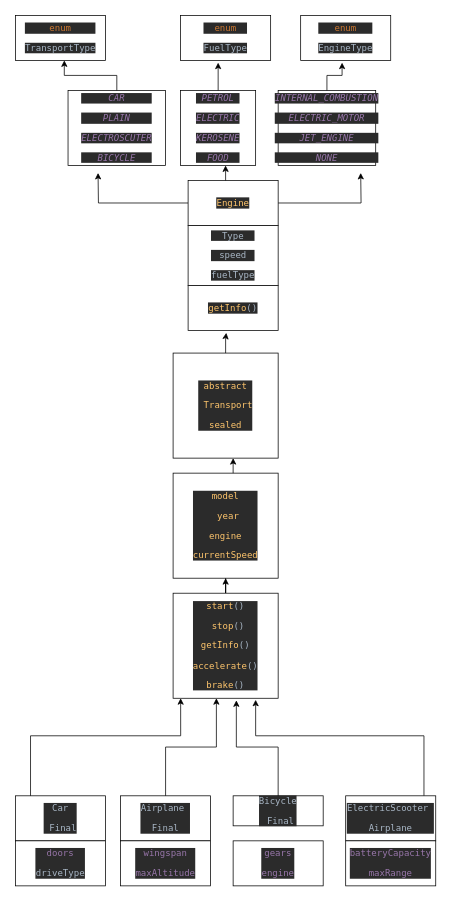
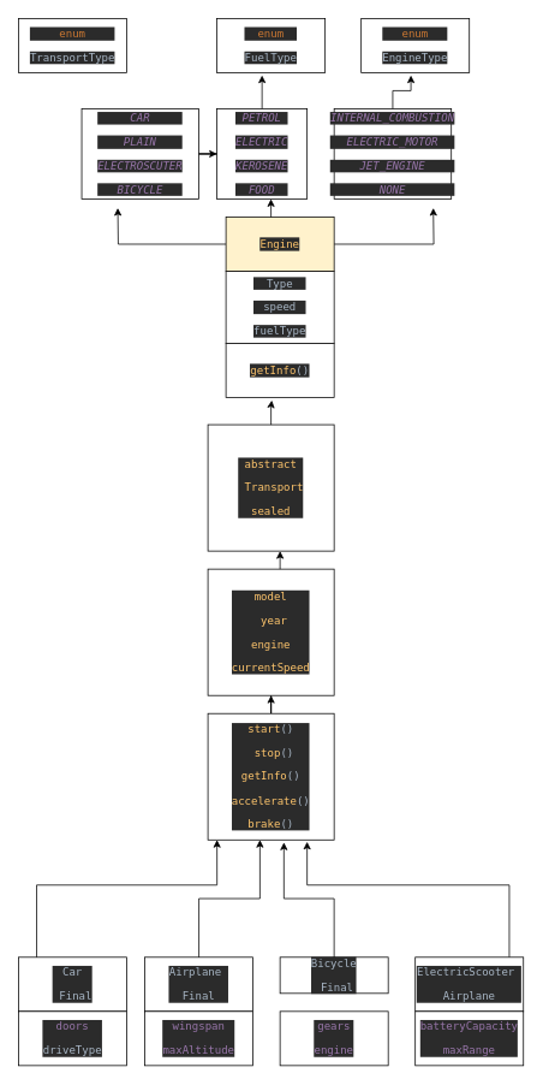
  <mxCell id="0" />
  <mxCell id="1" parent="0" />
  <mxCell id="2" value="&lt;div style=&quot;background-color:#2b2b2b;color:#a9b7c6;font-family:'JetBrains Mono',monospace;font-size:9,8pt;&quot;&gt;&lt;pre&gt;Car&lt;/pre&gt;&lt;pre&gt; Final&lt;/pre&gt;&lt;/div&gt;" style="rounded=0;whiteSpace=wrap;html=1;" vertex="1" parent="1"><mxGeometry x="20" y="1060" width="120" height="60" as="geometry" /></mxCell>
  <mxCell id="3" value="&lt;div style=&quot;background-color:#2b2b2b;color:#a9b7c6;font-family:'JetBrains Mono',monospace;font-size:9,8pt;&quot;&gt;&lt;pre&gt;Airplane &lt;/pre&gt;&lt;pre&gt;Final&lt;/pre&gt;&lt;/div&gt;" style="rounded=0;whiteSpace=wrap;html=1;" vertex="1" parent="1"><mxGeometry x="160" y="1060" width="120" height="60" as="geometry" /></mxCell>
  <mxCell id="4" value="&lt;div style=&quot;background-color:#2b2b2b;color:#a9b7c6;font-family:'JetBrains Mono',monospace;font-size:9,8pt;&quot;&gt;&lt;pre&gt;Bicycle&lt;/pre&gt;&lt;pre&gt; Final&lt;/pre&gt;&lt;/div&gt;" style="rounded=0;whiteSpace=wrap;html=1;" vertex="1" parent="1"><mxGeometry x="310" y="1060" width="120" height="40" as="geometry" /></mxCell>
  <mxCell id="5" style="edgeStyle=orthogonalEdgeStyle;rounded=0;orthogonalLoop=1;jettySize=auto;html=1;entryX=0.563;entryY=1.012;entryDx=0;entryDy=0;entryPerimeter=0;" edge="1" parent="1"><mxGeometry relative="1" as="geometry"><mxPoint x="564.3" y="1060" as="sourcePoint" /><mxPoint x="340.01" y="932.04" as="targetPoint" /><Array as="points"><mxPoint x="564.3" y="980" /><mxPoint x="340.3" y="980" /></Array></mxGeometry></mxCell>
  <mxCell id="6" value="&lt;div style=&quot;background-color:#2b2b2b;color:#a9b7c6;font-family:'JetBrains Mono',monospace;font-size:9,8pt;&quot;&gt;&lt;pre&gt;ElectricScooter &lt;/pre&gt;&lt;pre&gt;Airplane&lt;/pre&gt;&lt;/div&gt;" style="rounded=0;whiteSpace=wrap;html=1;" vertex="1" parent="1"><mxGeometry x="460" y="1060" width="120" height="60" as="geometry" /></mxCell>
  <mxCell id="7" value="&lt;div style=&quot;background-color:#2b2b2b;color:#a9b7c6;font-family:'JetBrains Mono',monospace;font-size:9,8pt;&quot;&gt;&lt;pre&gt;&lt;span style=&quot;color:#9876aa;&quot;&gt;doors&lt;/span&gt;&lt;/pre&gt;&lt;pre&gt;driveType&lt;/pre&gt;&lt;/div&gt;" style="rounded=0;whiteSpace=wrap;html=1;" vertex="1" parent="1"><mxGeometry x="20" y="1120" width="120" height="60" as="geometry" /></mxCell>
  <mxCell id="8" value="&lt;div style=&quot;background-color:#2b2b2b;color:#a9b7c6;font-family:'JetBrains Mono',monospace;font-size:9,8pt;&quot;&gt;&lt;pre&gt;&lt;span style=&quot;color:#9876aa;&quot;&gt;wingspan&lt;/span&gt;&lt;/pre&gt;&lt;pre&gt;&lt;span style=&quot;color:#9876aa;&quot;&gt;maxAltitude&lt;/span&gt;&lt;/pre&gt;&lt;/div&gt;" style="rounded=0;whiteSpace=wrap;html=1;" vertex="1" parent="1"><mxGeometry x="160" y="1120" width="120" height="60" as="geometry" /></mxCell>
  <mxCell id="9" value="&lt;div style=&quot;background-color:#2b2b2b;color:#a9b7c6;font-family:'JetBrains Mono',monospace;font-size:9,8pt;&quot;&gt;&lt;pre&gt;&lt;span style=&quot;color:#9876aa;&quot;&gt;gears&lt;/span&gt;&lt;/pre&gt;&lt;pre&gt;&lt;div style=&quot;font-family: &amp;quot;JetBrains Mono&amp;quot;, monospace;&quot;&gt;&lt;pre&gt;&lt;span style=&quot;color:#9876aa;&quot;&gt;engine&lt;/span&gt;&lt;/pre&gt;&lt;/div&gt;&lt;/pre&gt;&lt;/div&gt;" style="rounded=0;whiteSpace=wrap;html=1;" vertex="1" parent="1"><mxGeometry x="310" y="1120" width="120" height="60" as="geometry" /></mxCell>
  <mxCell id="10" value="&lt;div style=&quot;background-color:#2b2b2b;color:#a9b7c6;font-family:'JetBrains Mono',monospace;font-size:9,8pt;&quot;&gt;&lt;pre&gt;&lt;span style=&quot;color:#9876aa;&quot;&gt;batteryCapacity&lt;/span&gt;&lt;/pre&gt;&lt;pre&gt;&lt;div style=&quot;font-family: &amp;quot;JetBrains Mono&amp;quot;, monospace;&quot;&gt;&lt;pre&gt;&lt;span style=&quot;color:#9876aa;&quot;&gt;maxRange&lt;/span&gt;&lt;/pre&gt;&lt;/div&gt;&lt;/pre&gt;&lt;/div&gt;" style="rounded=0;whiteSpace=wrap;html=1;" vertex="1" parent="1"><mxGeometry x="460" y="1120" width="120" height="60" as="geometry" /></mxCell>
  <mxCell id="11" style="edgeStyle=orthogonalEdgeStyle;rounded=0;orthogonalLoop=1;jettySize=auto;html=1;exitX=0.5;exitY=0;exitDx=0;exitDy=0;" edge="1" parent="1" source="12" target="16"><mxGeometry relative="1" as="geometry" /></mxCell>
  <mxCell id="12" value="&lt;div style=&quot;background-color:#2b2b2b;color:#a9b7c6;font-family:'JetBrains Mono',monospace;font-size:9,8pt;&quot;&gt;&lt;pre&gt;&lt;span style=&quot;color:#ffc66d;&quot;&gt;start&lt;/span&gt;()&lt;/pre&gt;&lt;pre&gt;&lt;div style=&quot;font-family: &amp;quot;JetBrains Mono&amp;quot;, monospace;&quot;&gt;&lt;pre&gt; &lt;span style=&quot;color:#ffc66d;&quot;&gt;stop&lt;/span&gt;()&lt;/pre&gt;&lt;pre&gt;&lt;div style=&quot;font-family: &amp;quot;JetBrains Mono&amp;quot;, monospace;&quot;&gt;&lt;pre&gt;&lt;span style=&quot;color:#ffc66d;&quot;&gt;getInfo&lt;/span&gt;()&lt;/pre&gt;&lt;pre&gt;&lt;div style=&quot;font-family: &amp;quot;JetBrains Mono&amp;quot;, monospace;&quot;&gt;&lt;pre&gt;&lt;span style=&quot;color:#ffc66d;&quot;&gt;accelerate&lt;/span&gt;()&lt;/pre&gt;&lt;pre&gt;&lt;div style=&quot;font-family: &amp;quot;JetBrains Mono&amp;quot;, monospace;&quot;&gt;&lt;pre&gt;&lt;span style=&quot;color:#ffc66d;&quot;&gt;brake&lt;/span&gt;()&lt;/pre&gt;&lt;/div&gt;&lt;/pre&gt;&lt;/div&gt;&lt;/pre&gt;&lt;/div&gt;&lt;/pre&gt;&lt;/div&gt;&lt;/pre&gt;&lt;/div&gt;" style="whiteSpace=wrap;html=1;aspect=fixed;" vertex="1" parent="1"><mxGeometry x="230" y="790" width="140" height="140" as="geometry" /></mxCell>
  <mxCell id="13" style="edgeStyle=orthogonalEdgeStyle;rounded=0;orthogonalLoop=1;jettySize=auto;html=1;entryX=0.602;entryY=1.02;entryDx=0;entryDy=0;entryPerimeter=0;" edge="1" parent="1" source="4" target="12"><mxGeometry relative="1" as="geometry" /></mxCell>
  <mxCell id="14" style="edgeStyle=orthogonalEdgeStyle;rounded=0;orthogonalLoop=1;jettySize=auto;html=1;entryX=0.412;entryY=1;entryDx=0;entryDy=0;entryPerimeter=0;" edge="1" parent="1" source="3" target="12"><mxGeometry relative="1" as="geometry" /></mxCell>
  <mxCell id="15" style="edgeStyle=orthogonalEdgeStyle;rounded=0;orthogonalLoop=1;jettySize=auto;html=1;entryX=0.471;entryY=1;entryDx=0;entryDy=0;entryPerimeter=0;" edge="1" parent="1"><mxGeometry relative="1" as="geometry"><mxPoint x="40" y="1060" as="sourcePoint" /><mxPoint x="240.07" y="930" as="targetPoint" /><Array as="points"><mxPoint x="40" y="980" /><mxPoint x="240" y="980" /></Array></mxGeometry></mxCell>
  <mxCell id="16" value="&lt;div style=&quot;background-color: rgb(43, 43, 43); font-family: &amp;quot;JetBrains Mono&amp;quot;, monospace; color: rgb(169, 183, 198);&quot;&gt;&lt;pre style=&quot;&quot;&gt;&lt;font color=&quot;#ffc66d&quot;&gt;model&lt;/font&gt;&lt;/pre&gt;&lt;pre style=&quot;&quot;&gt;&lt;div style=&quot;font-family: &amp;quot;JetBrains Mono&amp;quot;, monospace;&quot;&gt;&lt;pre style=&quot;&quot;&gt;&lt;font color=&quot;#a9b7c6&quot;&gt; &lt;/font&gt;&lt;font color=&quot;#ffc66d&quot;&gt;year&lt;/font&gt;&lt;/pre&gt;&lt;pre style=&quot;&quot;&gt;&lt;div style=&quot;font-family: &amp;quot;JetBrains Mono&amp;quot;, monospace;&quot;&gt;&lt;pre style=&quot;&quot;&gt;&lt;font color=&quot;#ffc66d&quot;&gt;engine&lt;/font&gt;&lt;/pre&gt;&lt;pre style=&quot;&quot;&gt;&lt;div style=&quot;font-family: &amp;quot;JetBrains Mono&amp;quot;, monospace;&quot;&gt;&lt;pre style=&quot;&quot;&gt;&lt;font color=&quot;#ffc66d&quot;&gt;currentSpeed&lt;/font&gt;&lt;/pre&gt;&lt;/div&gt;&lt;/pre&gt;&lt;/div&gt;&lt;/pre&gt;&lt;/div&gt;&lt;/pre&gt;&lt;/div&gt;" style="whiteSpace=wrap;html=1;aspect=fixed;" vertex="1" parent="1"><mxGeometry x="230" y="630" width="140" height="140" as="geometry" /></mxCell>
  <mxCell id="17" value="&lt;div style=&quot;background-color: rgb(43, 43, 43); font-family: &amp;quot;JetBrains Mono&amp;quot;, monospace; color: rgb(169, 183, 198);&quot;&gt;&lt;pre style=&quot;color: rgb(169, 183, 198);&quot;&gt;&lt;font color=&quot;#ffc66d&quot;&gt;abstract&lt;/font&gt;&lt;/pre&gt;&lt;pre style=&quot;&quot;&gt;&lt;div style=&quot;font-family: &amp;quot;JetBrains Mono&amp;quot;, monospace;&quot;&gt;&lt;pre style=&quot;&quot;&gt;&lt;font color=&quot;#a9b7c6&quot;&gt; &lt;/font&gt;&lt;font color=&quot;#ffc66d&quot;&gt;Transport&lt;/font&gt;&lt;/pre&gt;&lt;pre style=&quot;color: rgb(169, 183, 198);&quot;&gt;&lt;div style=&quot;font-family: &amp;quot;JetBrains Mono&amp;quot;, monospace;&quot;&gt;&lt;pre style=&quot;&quot;&gt;&lt;font color=&quot;#ffc66d&quot;&gt;sealed&lt;/font&gt;&lt;/pre&gt;&lt;/div&gt;&lt;/pre&gt;&lt;/div&gt;&lt;/pre&gt;&lt;/div&gt;" style="whiteSpace=wrap;html=1;aspect=fixed;" vertex="1" parent="1"><mxGeometry x="230" y="470" width="140" height="140" as="geometry" /></mxCell>
  <mxCell id="18" value="" style="endArrow=classic;html=1;rounded=0;" edge="1" parent="1"><mxGeometry width="50" height="50" relative="1" as="geometry"><mxPoint x="310" y="630" as="sourcePoint" /><mxPoint x="310" y="610" as="targetPoint" /></mxGeometry></mxCell>
  <mxCell id="19" value="" style="endArrow=none;html=1;rounded=0;" edge="1" parent="1"><mxGeometry width="50" height="50" relative="1" as="geometry"><mxPoint x="240" y="320" as="sourcePoint" /><mxPoint x="240" y="320" as="targetPoint" /></mxGeometry></mxCell>
  <mxCell id="20" value="&lt;pre style=&quot;color: rgb(169, 183, 198); background-color: rgb(43, 43, 43);&quot;&gt;&lt;span style=&quot;color: rgb(255, 198, 109);&quot;&gt;getInfo&lt;/span&gt;()&lt;/pre&gt;" style="rounded=0;whiteSpace=wrap;html=1;" vertex="1" parent="1"><mxGeometry x="250" y="380" width="120" height="60" as="geometry" /></mxCell>
  <mxCell id="21" value="&lt;pre style=&quot;color: rgb(169, 183, 198); background-color: rgb(43, 43, 43);&quot;&gt;Type&lt;/pre&gt;&lt;pre style=&quot;color: rgb(169, 183, 198); background-color: rgb(43, 43, 43);&quot;&gt;speed&lt;/pre&gt;&lt;pre style=&quot;color: rgb(169, 183, 198); background-color: rgb(43, 43, 43);&quot;&gt;fuelType&lt;/pre&gt;" style="rounded=0;whiteSpace=wrap;html=1;" vertex="1" parent="1"><mxGeometry x="250" y="300" width="120" height="80" as="geometry" /></mxCell>
  <mxCell id="22" style="edgeStyle=orthogonalEdgeStyle;rounded=0;orthogonalLoop=1;jettySize=auto;html=1;" edge="1" parent="1" source="24"><mxGeometry relative="1" as="geometry"><mxPoint x="480" y="230" as="targetPoint" /></mxGeometry></mxCell>
  <mxCell id="23" style="edgeStyle=orthogonalEdgeStyle;rounded=0;orthogonalLoop=1;jettySize=auto;html=1;" edge="1" parent="1" source="24"><mxGeometry relative="1" as="geometry"><mxPoint x="130" y="230" as="targetPoint" /></mxGeometry></mxCell>
- <mxCell id="24" value="&lt;pre style=&quot;color: rgb(169, 183, 198); background-color: rgb(43, 43, 43);&quot;&gt;&lt;span style=&quot;color: rgb(255, 198, 109);&quot;&gt;Engine&lt;/span&gt;&lt;/pre&gt;" style="rounded=0;whiteSpace=wrap;html=1;" vertex="1" parent="1"><mxGeometry x="250" y="240" width="120" height="60" as="geometry" /></mxCell>
+ <mxCell id="24" value="&lt;pre style=&quot;color: rgb(169, 183, 198); background-color: rgb(43, 43, 43);&quot;&gt;&lt;span style=&quot;color: rgb(255, 198, 109);&quot;&gt;Engine&lt;/span&gt;&lt;/pre&gt;" style="rounded=0;whiteSpace=wrap;html=1;fillColor=#fff2cc;" vertex="1" parent="1"><mxGeometry x="250" y="240" width="120" height="60" as="geometry" /></mxCell>
  <mxCell id="25" style="edgeStyle=orthogonalEdgeStyle;rounded=0;orthogonalLoop=1;jettySize=auto;html=1;entryX=0.424;entryY=1.05;entryDx=0;entryDy=0;entryPerimeter=0;" edge="1" parent="1" source="17" target="20"><mxGeometry relative="1" as="geometry" /></mxCell>
  <mxCell id="26" value="&lt;pre style=&quot;color: rgb(169, 183, 198); background-color: rgb(43, 43, 43);&quot;&gt;&lt;div style=&quot;font-family: &amp;quot;JetBrains Mono&amp;quot;, monospace;&quot;&gt;&lt;pre&gt;&lt;span style=&quot;color:#9876aa;font-style:italic;&quot;&gt;INTERNAL_COMBUSTION&lt;/span&gt;&lt;/pre&gt;&lt;/div&gt;&lt;/pre&gt;&lt;pre style=&quot;color: rgb(169, 183, 198); background-color: rgb(43, 43, 43);&quot;&gt;&lt;div style=&quot;font-family: &amp;quot;JetBrains Mono&amp;quot;, monospace;&quot;&gt;&lt;pre&gt;&lt;span style=&quot;color:#9876aa;font-style:italic;&quot;&gt;ELECTRIC_MOTOR&lt;/span&gt;&lt;/pre&gt;&lt;/div&gt;&lt;/pre&gt;&lt;pre style=&quot;color: rgb(169, 183, 198); background-color: rgb(43, 43, 43);&quot;&gt;&lt;div style=&quot;font-family: &amp;quot;JetBrains Mono&amp;quot;, monospace;&quot;&gt;&lt;pre&gt;&lt;span style=&quot;color:#9876aa;font-style:italic;&quot;&gt;JET_ENGINE&lt;/span&gt;&lt;/pre&gt;&lt;/div&gt;&lt;/pre&gt;&lt;pre style=&quot;color: rgb(169, 183, 198); background-color: rgb(43, 43, 43);&quot;&gt;&lt;div style=&quot;font-family: &amp;quot;JetBrains Mono&amp;quot;, monospace;&quot;&gt;&lt;pre&gt;&lt;span style=&quot;color:#9876aa;font-style:italic;&quot;&gt;NONE&lt;/span&gt;&lt;/pre&gt;&lt;/div&gt;&lt;/pre&gt;" style="rounded=0;whiteSpace=wrap;html=1;" vertex="1" parent="1"><mxGeometry x="370" y="120" width="130" height="100" as="geometry" /></mxCell>
  <mxCell id="27" value="&lt;pre style=&quot;color: rgb(169, 183, 198); background-color: rgb(43, 43, 43);&quot;&gt;&lt;div style=&quot;font-family: &amp;quot;JetBrains Mono&amp;quot;, monospace;&quot;&gt;&lt;pre&gt;&lt;span style=&quot;color:#cc7832;&quot;&gt;enum&lt;/span&gt;&lt;/pre&gt;&lt;/div&gt;&lt;/pre&gt;&lt;pre style=&quot;color: rgb(169, 183, 198); background-color: rgb(43, 43, 43);&quot;&gt;&lt;div style=&quot;font-family: &amp;quot;JetBrains Mono&amp;quot;, monospace;&quot;&gt;&lt;pre&gt;EngineType&lt;/pre&gt;&lt;/div&gt;&lt;/pre&gt;" style="rounded=0;whiteSpace=wrap;html=1;" vertex="1" parent="1"><mxGeometry x="400" y="20" width="120" height="60" as="geometry" /></mxCell>
  <mxCell id="28" value="&lt;pre style=&quot;color: rgb(169, 183, 198); background-color: rgb(43, 43, 43);&quot;&gt;&lt;div style=&quot;font-family: &amp;quot;JetBrains Mono&amp;quot;, monospace;&quot;&gt;&lt;pre&gt;&lt;span style=&quot;color:#9876aa;font-style:italic;&quot;&gt;PETROL&lt;/span&gt;&lt;/pre&gt;&lt;/div&gt;&lt;/pre&gt;&lt;pre style=&quot;color: rgb(169, 183, 198); background-color: rgb(43, 43, 43);&quot;&gt;&lt;div style=&quot;font-family: &amp;quot;JetBrains Mono&amp;quot;, monospace;&quot;&gt;&lt;pre&gt;&lt;span style=&quot;color:#9876aa;font-style:italic;&quot;&gt;ELECTRIC&lt;/span&gt;&lt;/pre&gt;&lt;/div&gt;&lt;/pre&gt;&lt;pre style=&quot;background-color: rgb(43, 43, 43); color: rgb(169, 183, 198);&quot;&gt;&lt;div style=&quot;font-family: &amp;quot;JetBrains Mono&amp;quot;, monospace;&quot;&gt;&lt;pre&gt;&lt;span style=&quot;color:#9876aa;font-style:italic;&quot;&gt;KEROSENE&lt;/span&gt;&lt;/pre&gt;&lt;/div&gt;&lt;/pre&gt;&lt;pre style=&quot;background-color: rgb(43, 43, 43); color: rgb(169, 183, 198);&quot;&gt;&lt;div style=&quot;font-family: &amp;quot;JetBrains Mono&amp;quot;, monospace;&quot;&gt;&lt;pre&gt;&lt;span style=&quot;color:#9876aa;font-style:italic;&quot;&gt;FOOD&lt;/span&gt;&lt;/pre&gt;&lt;/div&gt;&lt;/pre&gt;" style="rounded=0;whiteSpace=wrap;html=1;" vertex="1" parent="1"><mxGeometry x="240" y="120" width="100" height="100" as="geometry" /></mxCell>
  <mxCell id="29" value="&lt;pre style=&quot;color: rgb(169, 183, 198); background-color: rgb(43, 43, 43);&quot;&gt;&lt;div style=&quot;font-family: &amp;quot;JetBrains Mono&amp;quot;, monospace;&quot;&gt;&lt;pre&gt;&lt;span style=&quot;color:#9876aa;font-style:italic;&quot;&gt;CAR&lt;/span&gt;&lt;/pre&gt;&lt;/div&gt;&lt;/pre&gt;&lt;pre style=&quot;color: rgb(169, 183, 198); background-color: rgb(43, 43, 43);&quot;&gt;&lt;div style=&quot;font-family: &amp;quot;JetBrains Mono&amp;quot;, monospace;&quot;&gt;&lt;pre&gt;&lt;span style=&quot;color:#9876aa;font-style:italic;&quot;&gt;PLAIN&lt;/span&gt;&lt;/pre&gt;&lt;/div&gt;&lt;/pre&gt;&lt;pre style=&quot;color: rgb(169, 183, 198); background-color: rgb(43, 43, 43);&quot;&gt;&lt;div style=&quot;font-family: &amp;quot;JetBrains Mono&amp;quot;, monospace;&quot;&gt;&lt;pre&gt;&lt;span style=&quot;color:#9876aa;font-style:italic;&quot;&gt;ELECTROSCUTER&lt;/span&gt;&lt;/pre&gt;&lt;/div&gt;&lt;/pre&gt;&lt;pre style=&quot;color: rgb(169, 183, 198); background-color: rgb(43, 43, 43);&quot;&gt;&lt;div style=&quot;font-family: &amp;quot;JetBrains Mono&amp;quot;, monospace;&quot;&gt;&lt;pre&gt;&lt;span style=&quot;color:#9876aa;font-style:italic;&quot;&gt;BICYCLE&lt;/span&gt;&lt;/pre&gt;&lt;/div&gt;&lt;/pre&gt;" style="rounded=0;whiteSpace=wrap;html=1;" vertex="1" parent="1"><mxGeometry x="90" y="120" width="130" height="100" as="geometry" /></mxCell>
  <mxCell id="30" value="&lt;pre style=&quot;color: rgb(169, 183, 198); background-color: rgb(43, 43, 43);&quot;&gt;&lt;div style=&quot;font-family: &amp;quot;JetBrains Mono&amp;quot;, monospace;&quot;&gt;&lt;pre&gt;&lt;span style=&quot;color:#cc7832;&quot;&gt;enum&lt;/span&gt;&lt;/pre&gt;&lt;/div&gt;&lt;/pre&gt;&lt;pre style=&quot;color: rgb(169, 183, 198); background-color: rgb(43, 43, 43);&quot;&gt;&lt;div style=&quot;font-family: &amp;quot;JetBrains Mono&amp;quot;, monospace;&quot;&gt;&lt;pre&gt;&lt;div style=&quot;font-family: &amp;quot;JetBrains Mono&amp;quot;, monospace;&quot;&gt;&lt;pre&gt;FuelType&lt;/pre&gt;&lt;/div&gt;&lt;/pre&gt;&lt;/div&gt;&lt;/pre&gt;" style="rounded=0;whiteSpace=wrap;html=1;" vertex="1" parent="1"><mxGeometry x="240" y="20" width="120" height="60" as="geometry" /></mxCell>
  <mxCell id="31" value="&lt;pre style=&quot;color: rgb(169, 183, 198); background-color: rgb(43, 43, 43);&quot;&gt;&lt;div style=&quot;font-family: &amp;quot;JetBrains Mono&amp;quot;, monospace;&quot;&gt;&lt;pre&gt;&lt;span style=&quot;color:#cc7832;&quot;&gt;enum&lt;/span&gt;&lt;/pre&gt;&lt;/div&gt;&lt;/pre&gt;&lt;pre style=&quot;color: rgb(169, 183, 198); background-color: rgb(43, 43, 43);&quot;&gt;&lt;div style=&quot;font-family: &amp;quot;JetBrains Mono&amp;quot;, monospace;&quot;&gt;&lt;pre&gt;&lt;div style=&quot;font-family: &amp;quot;JetBrains Mono&amp;quot;, monospace;&quot;&gt;&lt;pre&gt;TransportType&lt;/pre&gt;&lt;/div&gt;&lt;/pre&gt;&lt;/div&gt;&lt;/pre&gt;" style="rounded=0;whiteSpace=wrap;html=1;" vertex="1" parent="1"><mxGeometry x="20" y="20" width="120" height="60" as="geometry" /></mxCell>
  <mxCell id="32" style="edgeStyle=orthogonalEdgeStyle;rounded=0;orthogonalLoop=1;jettySize=auto;html=1;entryX=0.417;entryY=1.05;entryDx=0;entryDy=0;entryPerimeter=0;" edge="1" parent="1" source="28" target="30"><mxGeometry relative="1" as="geometry" /></mxCell>
  <mxCell id="33" style="edgeStyle=orthogonalEdgeStyle;rounded=0;orthogonalLoop=1;jettySize=auto;html=1;entryX=0.46;entryY=1.05;entryDx=0;entryDy=0;entryPerimeter=0;" edge="1" parent="1" source="26" target="27"><mxGeometry relative="1" as="geometry" /></mxCell>
- <mxCell id="34" style="edgeStyle=orthogonalEdgeStyle;rounded=0;orthogonalLoop=1;jettySize=auto;html=1;entryX=0.542;entryY=1;entryDx=0;entryDy=0;entryPerimeter=0;" edge="1" parent="1" source="29" target="31"><mxGeometry relative="1" as="geometry" /></mxCell>
+ <mxCell id="34" style="edgeStyle=orthogonalEdgeStyle;rounded=0;orthogonalLoop=1;jettySize=auto;html=1;" edge="1" parent="1" source="29" target="28"><mxGeometry relative="1" as="geometry" /></mxCell>
  <mxCell id="35" value="" style="endArrow=classic;html=1;rounded=0;" edge="1" parent="1"><mxGeometry width="50" height="50" relative="1" as="geometry"><mxPoint x="300" y="240" as="sourcePoint" /><mxPoint x="299.92" y="220" as="targetPoint" /><Array as="points"><mxPoint x="299.92" y="220" /></Array></mxGeometry></mxCell>
